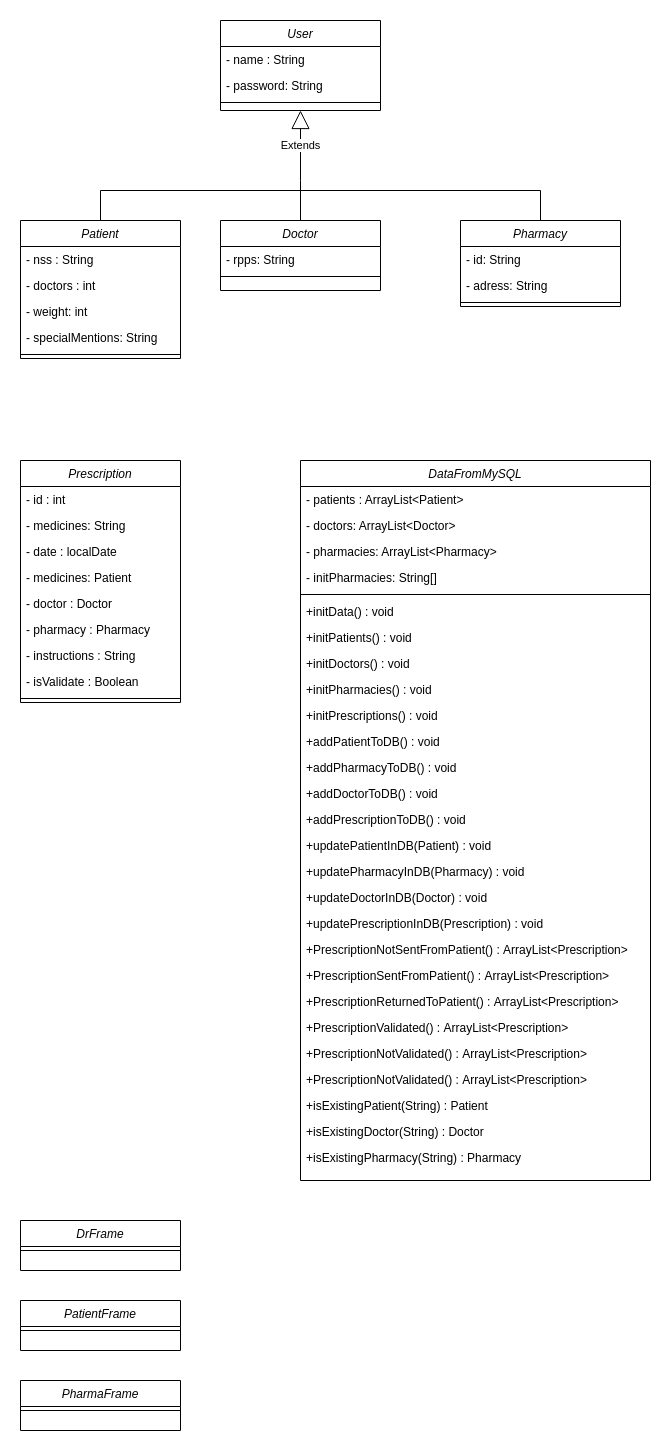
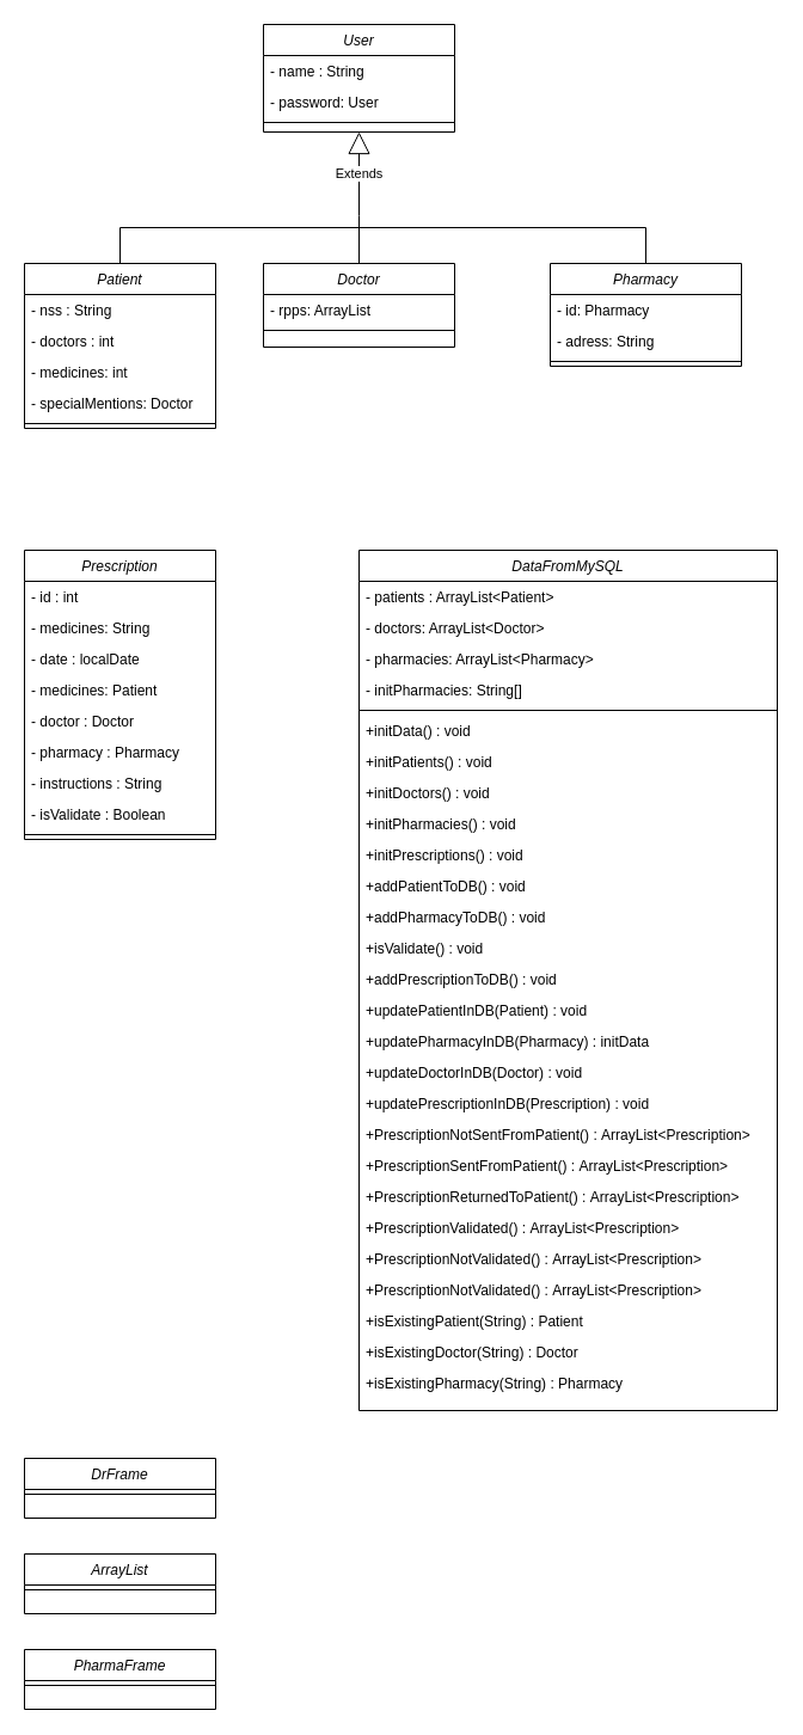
  <mxCell id="0" />
  <mxCell id="1" parent="0" />
  <mxCell id="2" value="User" style="swimlane;fontStyle=2;align=center;verticalAlign=top;childLayout=stackLayout;horizontal=1;startSize=26;horizontalStack=0;resizeParent=1;resizeLast=0;collapsible=1;marginBottom=0;rounded=0;shadow=0;strokeWidth=1;" parent="1" vertex="1"><mxGeometry x="220" y="20" width="160" height="90" as="geometry"><mxRectangle x="230" y="140" width="160" height="26" as="alternateBounds" /></mxGeometry></mxCell>
  <mxCell id="3" value="- name : String" style="text;align=left;verticalAlign=top;spacingLeft=4;spacingRight=4;overflow=hidden;rotatable=0;points=[[0,0.5],[1,0.5]];portConstraint=eastwest;" parent="2" vertex="1"><mxGeometry y="26" width="160" height="26" as="geometry" /></mxCell>
- <mxCell id="4" value="- password: String" style="text;align=left;verticalAlign=top;spacingLeft=4;spacingRight=4;overflow=hidden;rotatable=0;points=[[0,0.5],[1,0.5]];portConstraint=eastwest;rounded=0;shadow=0;html=0;" parent="2" vertex="1"><mxGeometry y="52" width="160" height="26" as="geometry" /></mxCell>
+ <mxCell id="4" value="- password: User" style="text;align=left;verticalAlign=top;spacingLeft=4;spacingRight=4;overflow=hidden;rotatable=0;points=[[0,0.5],[1,0.5]];portConstraint=eastwest;rounded=0;shadow=0;html=0;" parent="2" vertex="1"><mxGeometry y="52" width="160" height="26" as="geometry" /></mxCell>
  <mxCell id="5" value="" style="line;html=1;strokeWidth=1;align=left;verticalAlign=middle;spacingTop=-1;spacingLeft=3;spacingRight=3;rotatable=0;labelPosition=right;points=[];portConstraint=eastwest;" parent="2" vertex="1"><mxGeometry y="78" width="160" height="8" as="geometry" /></mxCell>
  <mxCell id="6" value="Patient" style="swimlane;fontStyle=2;align=center;verticalAlign=top;childLayout=stackLayout;horizontal=1;startSize=26;horizontalStack=0;resizeParent=1;resizeLast=0;collapsible=1;marginBottom=0;rounded=0;shadow=0;strokeWidth=1;" vertex="1" parent="1"><mxGeometry y="220" width="160" height="138" as="geometry" x="20"><mxRectangle x="230" y="140" width="160" height="26" as="alternateBounds" /></mxGeometry></mxCell>
  <mxCell id="7" value="- nss : String" style="text;align=left;verticalAlign=top;spacingLeft=4;spacingRight=4;overflow=hidden;rotatable=0;points=[[0,0.5],[1,0.5]];portConstraint=eastwest;" vertex="1" parent="6"><mxGeometry y="26" width="160" height="26" as="geometry" /></mxCell>
  <mxCell id="8" value="- doctors : int" style="text;align=left;verticalAlign=top;spacingLeft=4;spacingRight=4;overflow=hidden;rotatable=0;points=[[0,0.5],[1,0.5]];portConstraint=eastwest;rounded=0;shadow=0;html=0;" vertex="1" parent="6"><mxGeometry y="52" width="160" height="26" as="geometry" /></mxCell>
- <mxCell id="9" value="- weight: int" style="text;align=left;verticalAlign=top;spacingLeft=4;spacingRight=4;overflow=hidden;rotatable=0;points=[[0,0.5],[1,0.5]];portConstraint=eastwest;rounded=0;shadow=0;html=0;" vertex="1" parent="6"><mxGeometry y="78" width="160" height="26" as="geometry" /></mxCell>
- <mxCell id="10" value="- specialMentions: String" style="text;align=left;verticalAlign=top;spacingLeft=4;spacingRight=4;overflow=hidden;rotatable=0;points=[[0,0.5],[1,0.5]];portConstraint=eastwest;rounded=0;shadow=0;html=0;" vertex="1" parent="6"><mxGeometry y="104" width="160" height="26" as="geometry" /></mxCell>
+ <mxCell id="9" value="- medicines: int" style="text;align=left;verticalAlign=top;spacingLeft=4;spacingRight=4;overflow=hidden;rotatable=0;points=[[0,0.5],[1,0.5]];portConstraint=eastwest;rounded=0;shadow=0;html=0;" vertex="1" parent="6"><mxGeometry y="78" width="160" height="26" as="geometry" /></mxCell>
+ <mxCell id="10" value="- specialMentions: Doctor" style="text;align=left;verticalAlign=top;spacingLeft=4;spacingRight=4;overflow=hidden;rotatable=0;points=[[0,0.5],[1,0.5]];portConstraint=eastwest;rounded=0;shadow=0;html=0;" vertex="1" parent="6"><mxGeometry y="104" width="160" height="26" as="geometry" /></mxCell>
  <mxCell id="11" value="" style="line;html=1;strokeWidth=1;align=left;verticalAlign=middle;spacingTop=-1;spacingLeft=3;spacingRight=3;rotatable=0;labelPosition=right;points=[];portConstraint=eastwest;" vertex="1" parent="6"><mxGeometry y="130" width="160" height="8" as="geometry" /></mxCell>
  <mxCell id="12" value="Doctor" style="swimlane;fontStyle=2;align=center;verticalAlign=top;childLayout=stackLayout;horizontal=1;startSize=26;horizontalStack=0;resizeParent=1;resizeLast=0;collapsible=1;marginBottom=0;rounded=0;shadow=0;strokeWidth=1;" vertex="1" parent="1"><mxGeometry x="220" y="220" width="160" height="70" as="geometry"><mxRectangle x="230" y="140" width="160" height="26" as="alternateBounds" /></mxGeometry></mxCell>
- <mxCell id="13" value="- rpps: String" style="text;align=left;verticalAlign=top;spacingLeft=4;spacingRight=4;overflow=hidden;rotatable=0;points=[[0,0.5],[1,0.5]];portConstraint=eastwest;" vertex="1" parent="12"><mxGeometry y="26" width="160" height="26" as="geometry" /></mxCell>
+ <mxCell id="13" value="- rpps: ArrayList" style="text;align=left;verticalAlign=top;spacingLeft=4;spacingRight=4;overflow=hidden;rotatable=0;points=[[0,0.5],[1,0.5]];portConstraint=eastwest;" vertex="1" parent="12"><mxGeometry y="26" width="160" height="26" as="geometry" /></mxCell>
  <mxCell id="14" value="" style="line;html=1;strokeWidth=1;align=left;verticalAlign=middle;spacingTop=-1;spacingLeft=3;spacingRight=3;rotatable=0;labelPosition=right;points=[];portConstraint=eastwest;" vertex="1" parent="12"><mxGeometry y="52" width="160" height="8" as="geometry" /></mxCell>
  <mxCell id="15" value="Pharmacy" style="swimlane;fontStyle=2;align=center;verticalAlign=top;childLayout=stackLayout;horizontal=1;startSize=26;horizontalStack=0;resizeParent=1;resizeLast=0;collapsible=1;marginBottom=0;rounded=0;shadow=0;strokeWidth=1;" vertex="1" parent="1"><mxGeometry x="460" y="220" width="160" height="86" as="geometry"><mxRectangle x="230" y="140" width="160" height="26" as="alternateBounds" /></mxGeometry></mxCell>
- <mxCell id="16" value="- id: String" style="text;align=left;verticalAlign=top;spacingLeft=4;spacingRight=4;overflow=hidden;rotatable=0;points=[[0,0.5],[1,0.5]];portConstraint=eastwest;" vertex="1" parent="15"><mxGeometry y="26" width="160" height="26" as="geometry" /></mxCell>
+ <mxCell id="16" value="- id: Pharmacy" style="text;align=left;verticalAlign=top;spacingLeft=4;spacingRight=4;overflow=hidden;rotatable=0;points=[[0,0.5],[1,0.5]];portConstraint=eastwest;" vertex="1" parent="15"><mxGeometry y="26" width="160" height="26" as="geometry" /></mxCell>
  <mxCell id="17" value="- adress: String" style="text;align=left;verticalAlign=top;spacingLeft=4;spacingRight=4;overflow=hidden;rotatable=0;points=[[0,0.5],[1,0.5]];portConstraint=eastwest;" vertex="1" parent="15"><mxGeometry y="52" width="160" height="26" as="geometry" /></mxCell>
  <mxCell id="18" value="" style="line;html=1;strokeWidth=1;align=left;verticalAlign=middle;spacingTop=-1;spacingLeft=3;spacingRight=3;rotatable=0;labelPosition=right;points=[];portConstraint=eastwest;" vertex="1" parent="15"><mxGeometry y="78" width="160" height="8" as="geometry" /></mxCell>
  <mxCell id="19" value="Prescription" style="swimlane;fontStyle=2;align=center;verticalAlign=top;childLayout=stackLayout;horizontal=1;startSize=26;horizontalStack=0;resizeParent=1;resizeLast=0;collapsible=1;marginBottom=0;rounded=0;shadow=0;strokeWidth=1;" vertex="1" parent="1"><mxGeometry y="460" width="160" height="242" as="geometry" x="20"><mxRectangle x="230" y="140" width="160" height="26" as="alternateBounds" /></mxGeometry></mxCell>
  <mxCell id="20" value="- id : int" style="text;align=left;verticalAlign=top;spacingLeft=4;spacingRight=4;overflow=hidden;rotatable=0;points=[[0,0.5],[1,0.5]];portConstraint=eastwest;rounded=0;shadow=0;html=0;" vertex="1" parent="19"><mxGeometry y="26" width="160" height="26" as="geometry" /></mxCell>
  <mxCell id="21" value="- medicines: String" style="text;align=left;verticalAlign=top;spacingLeft=4;spacingRight=4;overflow=hidden;rotatable=0;points=[[0,0.5],[1,0.5]];portConstraint=eastwest;" vertex="1" parent="19"><mxGeometry y="52" width="160" height="26" as="geometry" /></mxCell>
  <mxCell id="22" value="- date : localDate" style="text;align=left;verticalAlign=top;spacingLeft=4;spacingRight=4;overflow=hidden;rotatable=0;points=[[0,0.5],[1,0.5]];portConstraint=eastwest;rounded=0;shadow=0;html=0;" vertex="1" parent="19"><mxGeometry y="78" width="160" height="26" as="geometry" /></mxCell>
  <mxCell id="23" value="- medicines: Patient" style="text;align=left;verticalAlign=top;spacingLeft=4;spacingRight=4;overflow=hidden;rotatable=0;points=[[0,0.5],[1,0.5]];portConstraint=eastwest;rounded=0;shadow=0;html=0;" vertex="1" parent="19"><mxGeometry y="104" width="160" height="26" as="geometry" /></mxCell>
  <mxCell id="24" value="- doctor : Doctor" style="text;align=left;verticalAlign=top;spacingLeft=4;spacingRight=4;overflow=hidden;rotatable=0;points=[[0,0.5],[1,0.5]];portConstraint=eastwest;rounded=0;shadow=0;html=0;" vertex="1" parent="19"><mxGeometry y="130" width="160" height="26" as="geometry" /></mxCell>
  <mxCell id="25" value="- pharmacy : Pharmacy" style="text;align=left;verticalAlign=top;spacingLeft=4;spacingRight=4;overflow=hidden;rotatable=0;points=[[0,0.5],[1,0.5]];portConstraint=eastwest;rounded=0;shadow=0;html=0;" vertex="1" parent="19"><mxGeometry y="156" width="160" height="26" as="geometry" /></mxCell>
  <mxCell id="26" value="- instructions : String" style="text;align=left;verticalAlign=top;spacingLeft=4;spacingRight=4;overflow=hidden;rotatable=0;points=[[0,0.5],[1,0.5]];portConstraint=eastwest;rounded=0;shadow=0;html=0;" vertex="1" parent="19"><mxGeometry y="182" width="160" height="26" as="geometry" /></mxCell>
  <mxCell id="27" value="- isValidate : Boolean" style="text;align=left;verticalAlign=top;spacingLeft=4;spacingRight=4;overflow=hidden;rotatable=0;points=[[0,0.5],[1,0.5]];portConstraint=eastwest;rounded=0;shadow=0;html=0;" vertex="1" parent="19"><mxGeometry y="208" width="160" height="26" as="geometry" /></mxCell>
  <mxCell id="28" value="" style="line;html=1;strokeWidth=1;align=left;verticalAlign=middle;spacingTop=-1;spacingLeft=3;spacingRight=3;rotatable=0;labelPosition=right;points=[];portConstraint=eastwest;" vertex="1" parent="19"><mxGeometry y="234" width="160" height="8" as="geometry" /></mxCell>
  <mxCell id="29" value="DataFromMySQL" style="swimlane;fontStyle=2;align=center;verticalAlign=top;childLayout=stackLayout;horizontal=1;startSize=26;horizontalStack=0;resizeParent=1;resizeLast=0;collapsible=1;marginBottom=0;rounded=0;shadow=0;strokeWidth=1;" vertex="1" parent="1"><mxGeometry x="300" y="460" width="350" height="720" as="geometry"><mxRectangle x="230" y="140" width="160" height="26" as="alternateBounds" /></mxGeometry></mxCell>
  <mxCell id="30" value="- patients : ArrayList&lt;Patient&gt;" style="text;align=left;verticalAlign=top;spacingLeft=4;spacingRight=4;overflow=hidden;rotatable=0;points=[[0,0.5],[1,0.5]];portConstraint=eastwest;" vertex="1" parent="29"><mxGeometry y="26" width="350" height="26" as="geometry" /></mxCell>
  <mxCell id="31" value="- doctors: ArrayList&lt;Doctor&gt;" style="text;align=left;verticalAlign=top;spacingLeft=4;spacingRight=4;overflow=hidden;rotatable=0;points=[[0,0.5],[1,0.5]];portConstraint=eastwest;rounded=0;shadow=0;html=0;" vertex="1" parent="29"><mxGeometry y="52" width="350" height="26" as="geometry" /></mxCell>
  <mxCell id="32" value="- pharmacies: ArrayList&lt;Pharmacy&gt;" style="text;align=left;verticalAlign=top;spacingLeft=4;spacingRight=4;overflow=hidden;rotatable=0;points=[[0,0.5],[1,0.5]];portConstraint=eastwest;rounded=0;shadow=0;html=0;" vertex="1" parent="29"><mxGeometry y="78" width="350" height="26" as="geometry" /></mxCell>
  <mxCell id="33" value="- initPharmacies: String[]" style="text;align=left;verticalAlign=top;spacingLeft=4;spacingRight=4;overflow=hidden;rotatable=0;points=[[0,0.5],[1,0.5]];portConstraint=eastwest;rounded=0;shadow=0;html=0;" vertex="1" parent="29"><mxGeometry y="104" width="350" height="26" as="geometry" /></mxCell>
  <mxCell id="34" value="" style="line;html=1;strokeWidth=1;align=left;verticalAlign=middle;spacingTop=-1;spacingLeft=3;spacingRight=3;rotatable=0;labelPosition=right;points=[];portConstraint=eastwest;" vertex="1" parent="29"><mxGeometry y="130" width="350" height="8" as="geometry" /></mxCell>
  <mxCell id="35" value="+initData() : void" style="text;align=left;verticalAlign=top;spacingLeft=4;spacingRight=4;overflow=hidden;rotatable=0;points=[[0,0.5],[1,0.5]];portConstraint=eastwest;rounded=0;shadow=0;html=0;" vertex="1" parent="29"><mxGeometry y="138" width="350" height="26" as="geometry" /></mxCell>
  <mxCell id="36" value="+initPatients() : void" style="text;align=left;verticalAlign=top;spacingLeft=4;spacingRight=4;overflow=hidden;rotatable=0;points=[[0,0.5],[1,0.5]];portConstraint=eastwest;rounded=0;shadow=0;html=0;" vertex="1" parent="29"><mxGeometry y="164" width="350" height="26" as="geometry" /></mxCell>
  <mxCell id="37" value="+initDoctors() : void" style="text;align=left;verticalAlign=top;spacingLeft=4;spacingRight=4;overflow=hidden;rotatable=0;points=[[0,0.5],[1,0.5]];portConstraint=eastwest;rounded=0;shadow=0;html=0;" vertex="1" parent="29"><mxGeometry y="190" width="350" height="26" as="geometry" /></mxCell>
  <mxCell id="38" value="+initPharmacies() : void" style="text;align=left;verticalAlign=top;spacingLeft=4;spacingRight=4;overflow=hidden;rotatable=0;points=[[0,0.5],[1,0.5]];portConstraint=eastwest;rounded=0;shadow=0;html=0;" vertex="1" parent="29"><mxGeometry y="216" width="350" height="26" as="geometry" /></mxCell>
  <mxCell id="39" value="+initPrescriptions() : void" style="text;align=left;verticalAlign=top;spacingLeft=4;spacingRight=4;overflow=hidden;rotatable=0;points=[[0,0.5],[1,0.5]];portConstraint=eastwest;rounded=0;shadow=0;html=0;" vertex="1" parent="29"><mxGeometry y="242" width="350" height="26" as="geometry" /></mxCell>
  <mxCell id="40" value="+addPatientToDB() : void" style="text;align=left;verticalAlign=top;spacingLeft=4;spacingRight=4;overflow=hidden;rotatable=0;points=[[0,0.5],[1,0.5]];portConstraint=eastwest;rounded=0;shadow=0;html=0;" vertex="1" parent="29"><mxGeometry y="268" width="350" height="26" as="geometry" /></mxCell>
  <mxCell id="41" value="+addPharmacyToDB() : void" style="text;align=left;verticalAlign=top;spacingLeft=4;spacingRight=4;overflow=hidden;rotatable=0;points=[[0,0.5],[1,0.5]];portConstraint=eastwest;rounded=0;shadow=0;html=0;" vertex="1" parent="29"><mxGeometry y="294" width="350" height="26" as="geometry" /></mxCell>
- <mxCell id="42" value="+addDoctorToDB() : void" style="text;align=left;verticalAlign=top;spacingLeft=4;spacingRight=4;overflow=hidden;rotatable=0;points=[[0,0.5],[1,0.5]];portConstraint=eastwest;rounded=0;shadow=0;html=0;" vertex="1" parent="29"><mxGeometry y="320" width="350" height="26" as="geometry" /></mxCell>
+ <mxCell id="42" value="+isValidate() : void" style="text;align=left;verticalAlign=top;spacingLeft=4;spacingRight=4;overflow=hidden;rotatable=0;points=[[0,0.5],[1,0.5]];portConstraint=eastwest;rounded=0;shadow=0;html=0;" vertex="1" parent="29"><mxGeometry y="320" width="350" height="26" as="geometry" /></mxCell>
  <mxCell id="43" value="+addPrescriptionToDB() : void" style="text;align=left;verticalAlign=top;spacingLeft=4;spacingRight=4;overflow=hidden;rotatable=0;points=[[0,0.5],[1,0.5]];portConstraint=eastwest;rounded=0;shadow=0;html=0;" vertex="1" parent="29"><mxGeometry y="346" width="350" height="26" as="geometry" /></mxCell>
  <mxCell id="44" value="+updatePatientInDB(Patient) : void" style="text;align=left;verticalAlign=top;spacingLeft=4;spacingRight=4;overflow=hidden;rotatable=0;points=[[0,0.5],[1,0.5]];portConstraint=eastwest;rounded=0;shadow=0;html=0;" vertex="1" parent="29"><mxGeometry y="372" width="350" height="26" as="geometry" /></mxCell>
- <mxCell id="45" value="+updatePharmacyInDB(Pharmacy) : void" style="text;align=left;verticalAlign=top;spacingLeft=4;spacingRight=4;overflow=hidden;rotatable=0;points=[[0,0.5],[1,0.5]];portConstraint=eastwest;rounded=0;shadow=0;html=0;" vertex="1" parent="29"><mxGeometry y="398" width="350" height="26" as="geometry" /></mxCell>
+ <mxCell id="45" value="+updatePharmacyInDB(Pharmacy) : initData" style="text;align=left;verticalAlign=top;spacingLeft=4;spacingRight=4;overflow=hidden;rotatable=0;points=[[0,0.5],[1,0.5]];portConstraint=eastwest;rounded=0;shadow=0;html=0;" vertex="1" parent="29"><mxGeometry y="398" width="350" height="26" as="geometry" /></mxCell>
  <mxCell id="46" value="+updateDoctorInDB(Doctor) : void" style="text;align=left;verticalAlign=top;spacingLeft=4;spacingRight=4;overflow=hidden;rotatable=0;points=[[0,0.5],[1,0.5]];portConstraint=eastwest;rounded=0;shadow=0;html=0;" vertex="1" parent="29"><mxGeometry y="424" width="350" height="26" as="geometry" /></mxCell>
  <mxCell id="47" value="+updatePrescriptionInDB(Prescription) : void" style="text;align=left;verticalAlign=top;spacingLeft=4;spacingRight=4;overflow=hidden;rotatable=0;points=[[0,0.5],[1,0.5]];portConstraint=eastwest;rounded=0;shadow=0;html=0;" vertex="1" parent="29"><mxGeometry y="450" width="350" height="26" as="geometry" /></mxCell>
  <mxCell id="48" value="+PrescriptionNotSentFromPatient() : ArrayList&lt;Prescription&gt;" style="text;align=left;verticalAlign=top;spacingLeft=4;spacingRight=4;overflow=hidden;rotatable=0;points=[[0,0.5],[1,0.5]];portConstraint=eastwest;rounded=0;shadow=0;html=0;" vertex="1" parent="29"><mxGeometry y="476" width="350" height="26" as="geometry" /></mxCell>
  <mxCell id="49" value="+PrescriptionSentFromPatient() : ArrayList&lt;Prescription&gt;" style="text;align=left;verticalAlign=top;spacingLeft=4;spacingRight=4;overflow=hidden;rotatable=0;points=[[0,0.5],[1,0.5]];portConstraint=eastwest;rounded=0;shadow=0;html=0;" vertex="1" parent="29"><mxGeometry y="502" width="350" height="26" as="geometry" /></mxCell>
  <mxCell id="50" value="+PrescriptionReturnedToPatient() : ArrayList&lt;Prescription&gt;" style="text;align=left;verticalAlign=top;spacingLeft=4;spacingRight=4;overflow=hidden;rotatable=0;points=[[0,0.5],[1,0.5]];portConstraint=eastwest;rounded=0;shadow=0;html=0;" vertex="1" parent="29"><mxGeometry y="528" width="350" height="26" as="geometry" /></mxCell>
  <mxCell id="51" value="+PrescriptionValidated() : ArrayList&lt;Prescription&gt;" style="text;align=left;verticalAlign=top;spacingLeft=4;spacingRight=4;overflow=hidden;rotatable=0;points=[[0,0.5],[1,0.5]];portConstraint=eastwest;rounded=0;shadow=0;html=0;" vertex="1" parent="29"><mxGeometry y="554" width="350" height="26" as="geometry" /></mxCell>
  <mxCell id="52" value="+PrescriptionNotValidated() : ArrayList&lt;Prescription&gt;" style="text;align=left;verticalAlign=top;spacingLeft=4;spacingRight=4;overflow=hidden;rotatable=0;points=[[0,0.5],[1,0.5]];portConstraint=eastwest;rounded=0;shadow=0;html=0;" vertex="1" parent="29"><mxGeometry y="580" width="350" height="26" as="geometry" /></mxCell>
  <mxCell id="53" value="+PrescriptionNotValidated() : ArrayList&lt;Prescription&gt;" style="text;align=left;verticalAlign=top;spacingLeft=4;spacingRight=4;overflow=hidden;rotatable=0;points=[[0,0.5],[1,0.5]];portConstraint=eastwest;rounded=0;shadow=0;html=0;" vertex="1" parent="29"><mxGeometry y="606" width="350" height="26" as="geometry" /></mxCell>
  <mxCell id="54" value="+isExistingPatient(String) : Patient" style="text;align=left;verticalAlign=top;spacingLeft=4;spacingRight=4;overflow=hidden;rotatable=0;points=[[0,0.5],[1,0.5]];portConstraint=eastwest;rounded=0;shadow=0;html=0;" vertex="1" parent="29"><mxGeometry y="632" width="350" height="26" as="geometry" /></mxCell>
  <mxCell id="55" value="+isExistingDoctor(String) : Doctor" style="text;align=left;verticalAlign=top;spacingLeft=4;spacingRight=4;overflow=hidden;rotatable=0;points=[[0,0.5],[1,0.5]];portConstraint=eastwest;rounded=0;shadow=0;html=0;" vertex="1" parent="29"><mxGeometry y="658" width="350" height="26" as="geometry" /></mxCell>
  <mxCell id="56" value="+isExistingPharmacy(String) : Pharmacy" style="text;align=left;verticalAlign=top;spacingLeft=4;spacingRight=4;overflow=hidden;rotatable=0;points=[[0,0.5],[1,0.5]];portConstraint=eastwest;rounded=0;shadow=0;html=0;" vertex="1" parent="29"><mxGeometry y="684" width="350" height="26" as="geometry" /></mxCell>
  <mxCell id="57" value="Extends" style="endArrow=block;endSize=16;endFill=0;html=1;rounded=0;entryX=0.5;entryY=1;entryDx=0;entryDy=0;" edge="1" parent="1" target="2"><mxGeometry width="160" relative="1" as="geometry"><mxPoint x="300" y="180" as="sourcePoint" /><mxPoint x="310" y="470" as="targetPoint" /></mxGeometry></mxCell>
  <mxCell id="58" value="" style="endArrow=none;html=1;rounded=0;exitX=0.5;exitY=0;exitDx=0;exitDy=0;" edge="1" parent="1" source="6"><mxGeometry width="50" height="50" relative="1" as="geometry"><mxPoint x="180" y="190" as="sourcePoint" /><mxPoint x="300" y="190" as="targetPoint" /><Array as="points"><mxPoint x="100" y="190" /></Array></mxGeometry></mxCell>
  <mxCell id="59" value="" style="endArrow=none;html=1;rounded=0;exitX=0.5;exitY=0;exitDx=0;exitDy=0;" edge="1" parent="1" source="12"><mxGeometry width="50" height="50" relative="1" as="geometry"><mxPoint x="280" y="260" as="sourcePoint" /><mxPoint x="300" y="180" as="targetPoint" /></mxGeometry></mxCell>
  <mxCell id="60" value="" style="endArrow=none;html=1;rounded=0;entryX=0.5;entryY=0;entryDx=0;entryDy=0;" edge="1" parent="1" target="15"><mxGeometry width="50" height="50" relative="1" as="geometry"><mxPoint x="300" y="190" as="sourcePoint" /><mxPoint x="540" y="190" as="targetPoint" /><Array as="points"><mxPoint x="540" y="190" /></Array></mxGeometry></mxCell>
  <mxCell id="61" value="DrFrame" style="swimlane;fontStyle=2;align=center;verticalAlign=top;childLayout=stackLayout;horizontal=1;startSize=26;horizontalStack=0;resizeParent=1;resizeLast=0;collapsible=1;marginBottom=0;rounded=0;shadow=0;strokeWidth=1;" vertex="1" parent="1"><mxGeometry y="1220" width="160" height="50" as="geometry" x="20"><mxRectangle x="230" y="140" width="160" height="26" as="alternateBounds" /></mxGeometry></mxCell>
  <mxCell id="62" value="" style="line;html=1;strokeWidth=1;align=left;verticalAlign=middle;spacingTop=-1;spacingLeft=3;spacingRight=3;rotatable=0;labelPosition=right;points=[];portConstraint=eastwest;" vertex="1" parent="61"><mxGeometry y="26" width="160" height="8" as="geometry" /></mxCell>
- <mxCell id="63" value="PatientFrame" style="swimlane;fontStyle=2;align=center;verticalAlign=top;childLayout=stackLayout;horizontal=1;startSize=26;horizontalStack=0;resizeParent=1;resizeLast=0;collapsible=1;marginBottom=0;rounded=0;shadow=0;strokeWidth=1;" vertex="1" parent="1"><mxGeometry y="1300" width="160" height="50" as="geometry" x="20"><mxRectangle x="230" y="140" width="160" height="26" as="alternateBounds" /></mxGeometry></mxCell>
+ <mxCell id="63" value="ArrayList" style="swimlane;fontStyle=2;align=center;verticalAlign=top;childLayout=stackLayout;horizontal=1;startSize=26;horizontalStack=0;resizeParent=1;resizeLast=0;collapsible=1;marginBottom=0;rounded=0;shadow=0;strokeWidth=1;" vertex="1" parent="1"><mxGeometry y="1300" width="160" height="50" as="geometry" x="20"><mxRectangle x="230" y="140" width="160" height="26" as="alternateBounds" /></mxGeometry></mxCell>
  <mxCell id="64" value="" style="line;html=1;strokeWidth=1;align=left;verticalAlign=middle;spacingTop=-1;spacingLeft=3;spacingRight=3;rotatable=0;labelPosition=right;points=[];portConstraint=eastwest;" vertex="1" parent="63"><mxGeometry y="26" width="160" height="8" as="geometry" /></mxCell>
  <mxCell id="65" value="PharmaFrame" style="swimlane;fontStyle=2;align=center;verticalAlign=top;childLayout=stackLayout;horizontal=1;startSize=26;horizontalStack=0;resizeParent=1;resizeLast=0;collapsible=1;marginBottom=0;rounded=0;shadow=0;strokeWidth=1;" vertex="1" parent="1"><mxGeometry y="1380" width="160" height="50" as="geometry" x="20"><mxRectangle x="230" y="140" width="160" height="26" as="alternateBounds" /></mxGeometry></mxCell>
  <mxCell id="66" value="" style="line;html=1;strokeWidth=1;align=left;verticalAlign=middle;spacingTop=-1;spacingLeft=3;spacingRight=3;rotatable=0;labelPosition=right;points=[];portConstraint=eastwest;" vertex="1" parent="65"><mxGeometry y="26" width="160" height="8" as="geometry" /></mxCell>
